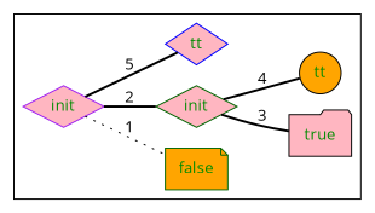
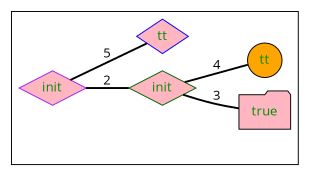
  graph {
    rankdir=LR
    fontname="Open Sans"
    node [fontcolor="#008B00" style=filled fillcolor=lightpink color=darkgreen shape=diamond fontname="Open Sans"]
    edge [style=bold fontname="Open Sans"]
    n1 [label=init color=purple]
-   n2 [label=false fillcolor=orange shape=note]
    n3 [label=init]
    n4 [label=true color=black shape=folder]
    n5 [label=tt fillcolor=orange color=black shape=circle]
    n6 [label=tt color=blue]
    subgraph cluster_1 {
      n1
-     n2
      n3
      n4
      n5
      n6
    }
-   n1 -- n2 [label=1 style=dotted]
    n1 -- n3 [label=2]
    n1 -- n6 [label=5]
    n3 -- n4 [label=3]
    n3 -- n5 [label=4]
  }
